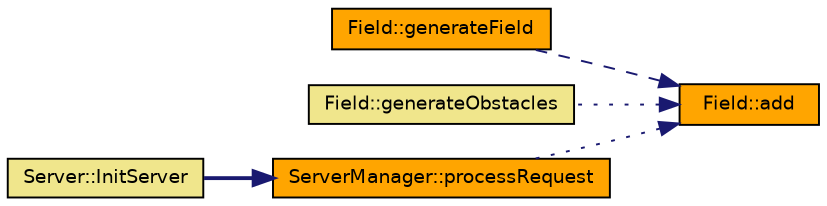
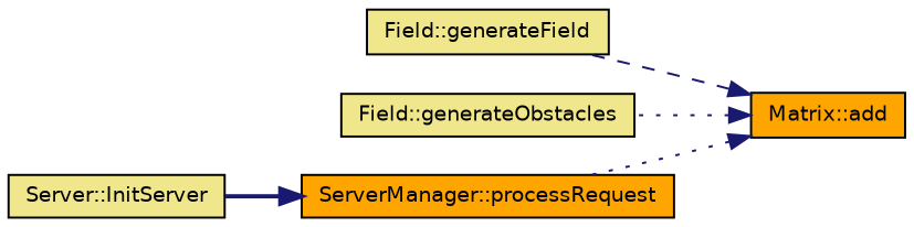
  digraph {
    rankdir=RL
    node [color=black fillcolor=orange fontname=Helvetica fontsize=10 shape=record style=filled]
    edge [color=midnightblue dir=back fontname=Helvetica fontsize=10 labelfontname=Helvetica labelfontsize=10 style=dotted]
-   n1 [fontcolor=black height=0.2 label="Field::add" width=0.4]
-   n2 [height=0.2 label="Field::generateField" width=0.4]
+   n1 [fontcolor=black height=0.2 label="Matrix::add" width=0.4]
+   n2 [fillcolor=khaki height=0.2 label="Field::generateField" width=0.4]
    n3 [fillcolor=khaki height=0.2 label="Field::generateObstacles" width=0.4]
    n4 [height=0.2 label="ServerManager::processRequest" width=0.4]
    n5 [fillcolor=khaki height=0.2 label="Server::InitServer" width=0.4]
    n1 -> n2 [style=dashed]
    n1 -> n3
    n1 -> n4
    n4 -> n5 [style=bold]
  }
